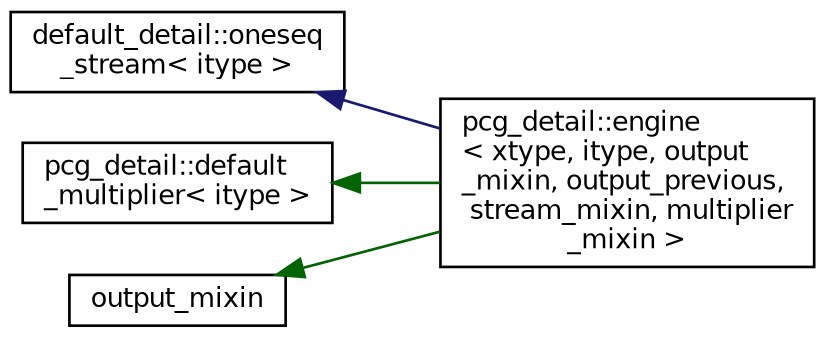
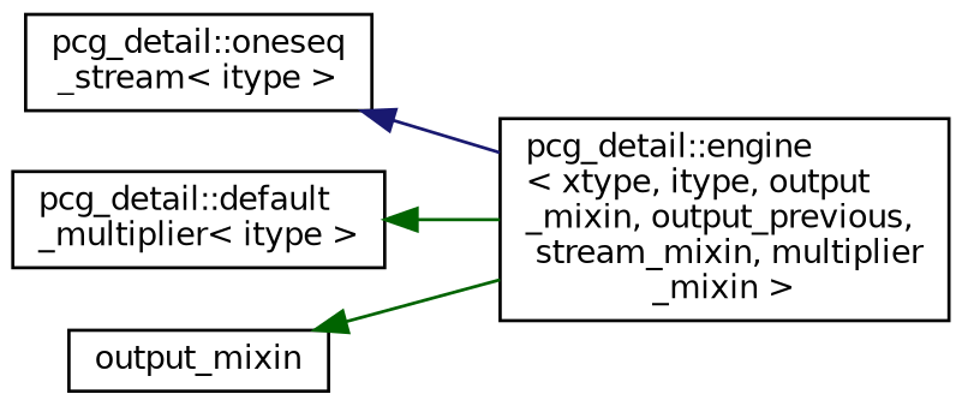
  digraph {
    rankdir=LR
    node [color=black fillcolor=white fontname=Helvetica fontsize=10 shape=record style=filled]
    edge [color=darkgreen dir=back fontname=Helvetica fontsize=10 labelfontname=Helvetica labelfontsize=10 style=solid]
-   n1 [height=0.2 label="default_detail::oneseq\l_stream\< itype \>" width=0.4]
+   n1 [height=0.2 label="pcg_detail::oneseq\l_stream\< itype \>" width=0.4]
    n2 [height=0.2 label="pcg_detail::engine\l\< xtype, itype, output\l_mixin, output_previous,\l stream_mixin, multiplier\l_mixin \>" width=0.4]
    n3 [height=0.2 label="pcg_detail::default\l_multiplier\< itype \>" width=0.4]
    n4 [height=0.2 label=output_mixin width=0.4]
    n1 -> n2 [color=midnightblue]
    n3 -> n2
    n4 -> n2
  }
